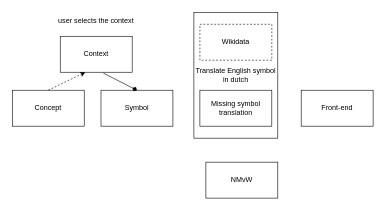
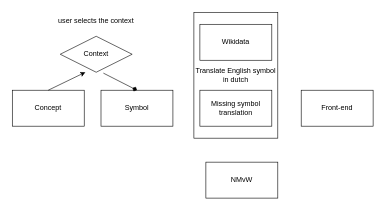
  <mxCell id="0" />
  <mxCell id="1" parent="0" />
  <mxCell id="2" value="Symbol" style="rounded=0;whiteSpace=wrap;html=1;" vertex="1" parent="1"><mxGeometry x="168" y="150" width="120" height="60" as="geometry" /></mxCell>
- <mxCell id="3" value="Wikidata" style="rounded=0;whiteSpace=wrap;html=1;dashed=1;" vertex="1" parent="1"><mxGeometry x="333" y="40" width="120" height="60" as="geometry" /></mxCell>
+ <mxCell id="3" value="Wikidata" style="rounded=0;whiteSpace=wrap;html=1;" vertex="1" parent="1"><mxGeometry x="333" y="40" width="120" height="60" as="geometry" /></mxCell>
  <mxCell id="4" value="NMvW" style="rounded=0;whiteSpace=wrap;html=1;" vertex="1" parent="1"><mxGeometry x="343" y="270" width="120" height="60" as="geometry" /></mxCell>
  <mxCell id="5" value="Concept" style="rounded=0;whiteSpace=wrap;html=1;" vertex="1" parent="1"><mxGeometry x="20" y="150" width="120" height="60" as="geometry" /></mxCell>
- <mxCell id="6" value="Context" style="rounded=0;whiteSpace=wrap;html=1;" vertex="1" parent="1"><mxGeometry x="100" y="60" width="120" height="60" as="geometry" /></mxCell>
- <mxCell id="7" value="" style="endArrow=classic;html=1;rounded=0;exitX=0.5;exitY=0;exitDx=0;exitDy=0;entryX=0.35;entryY=1;entryDx=0;entryDy=0;entryPerimeter=0;dashed=1;" edge="1" parent="1" source="5" target="6"><mxGeometry width="50" height="50" relative="1" as="geometry"><mxPoint x="300" y="280" as="sourcePoint" /><mxPoint x="350" y="230" as="targetPoint" /></mxGeometry></mxCell>
+ <mxCell id="6" value="Context" style="rhombus;whiteSpace=wrap;html=1;" vertex="1" parent="1"><mxGeometry x="100" y="60" width="120" height="60" as="geometry" /></mxCell>
+ <mxCell id="7" value="" style="endArrow=classic;html=1;rounded=0;exitX=0.5;exitY=0;exitDx=0;exitDy=0;entryX=0.35;entryY=1;entryDx=0;entryDy=0;entryPerimeter=0;" edge="1" parent="1" source="5" target="6"><mxGeometry width="50" height="50" relative="1" as="geometry"><mxPoint x="300" y="280" as="sourcePoint" /><mxPoint x="350" y="230" as="targetPoint" /></mxGeometry></mxCell>
  <mxCell id="8" value="user selects the context" style="text;html=1;strokeColor=none;fillColor=none;align=center;verticalAlign=middle;whiteSpace=wrap;rounded=0;" vertex="1" parent="1"><mxGeometry x="95" y="20" width="130" height="30" as="geometry" /></mxCell>
  <mxCell id="9" value="" style="endArrow=diamond;html=1;rounded=0;exitX=0.6;exitY=1.025;exitDx=0;exitDy=0;exitPerimeter=0;entryX=0.5;entryY=0;entryDx=0;entryDy=0;" edge="1" parent="1" source="6" target="2"><mxGeometry width="50" height="50" relative="1" as="geometry"><mxPoint x="300" y="270" as="sourcePoint" /><mxPoint x="350" y="220" as="targetPoint" /></mxGeometry></mxCell>
  <mxCell id="10" value="Front-end" style="rounded=0;whiteSpace=wrap;html=1;" vertex="1" parent="1"><mxGeometry x="502" y="150" width="120" height="60" as="geometry" /></mxCell>
  <mxCell id="11" value="Missing symbol translation" style="rounded=0;whiteSpace=wrap;html=1;" vertex="1" parent="1"><mxGeometry x="333" y="150" width="120" height="60" as="geometry" /></mxCell>
  <mxCell id="12" value="Translate English symbol in dutch" style="rounded=0;whiteSpace=wrap;html=1;fillColor=none;" vertex="1" parent="1"><mxGeometry x="323" y="20" width="140" height="210" as="geometry" /></mxCell>
